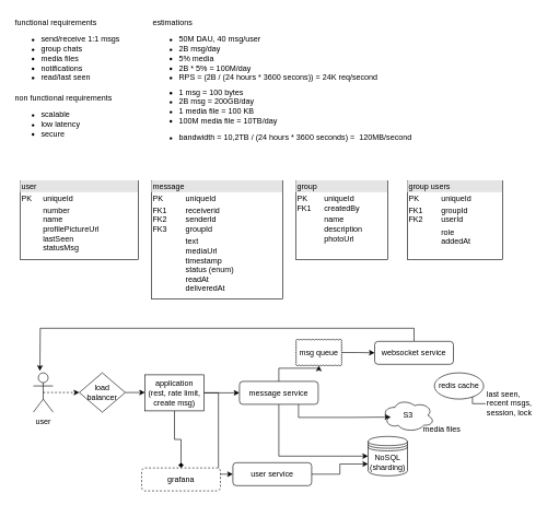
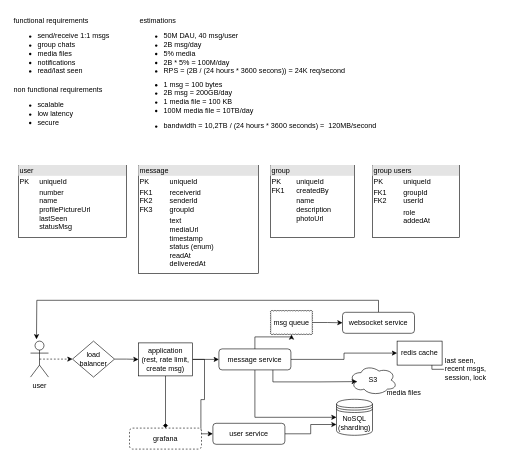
  <mxCell id="0" />
  <mxCell id="1" parent="0" />
  <mxCell id="2" value="&lt;div style=&quot;box-sizing:border-box;width:100%;background:#e4e4e4;padding:2px;&quot;&gt;user&lt;/div&gt;&lt;table style=&quot;width:100%;font-size:1em;&quot; cellpadding=&quot;2&quot; cellspacing=&quot;0&quot;&gt;&lt;tbody&gt;&lt;tr&gt;&lt;td&gt;PK&lt;/td&gt;&lt;td&gt;uniqueId&lt;/td&gt;&lt;/tr&gt;&lt;tr&gt;&lt;td&gt;&lt;br&gt;&lt;/td&gt;&lt;td&gt;number&lt;br&gt;name&lt;br&gt;profilePictureUrl&lt;br&gt;lastSeen&lt;br&gt;statusMsg&lt;/td&gt;&lt;/tr&gt;&lt;tr&gt;&lt;td&gt;&lt;/td&gt;&lt;td&gt;&lt;br&gt;&lt;/td&gt;&lt;/tr&gt;&lt;/tbody&gt;&lt;/table&gt;" style="verticalAlign=top;align=left;overflow=fill;html=1;whiteSpace=wrap;" parent="1" vertex="1"><mxGeometry x="30" y="275" width="180" height="120" as="geometry" /></mxCell>
  <mxCell id="3" value="&lt;div style=&quot;box-sizing:border-box;width:100%;background:#e4e4e4;padding:2px;&quot;&gt;message&lt;/div&gt;&lt;table style=&quot;width:100%;font-size:1em;&quot; cellpadding=&quot;2&quot; cellspacing=&quot;0&quot;&gt;&lt;tbody&gt;&lt;tr&gt;&lt;td&gt;PK&lt;/td&gt;&lt;td&gt;uniqueId&lt;/td&gt;&lt;/tr&gt;&lt;tr&gt;&lt;td&gt;FK1&lt;br&gt;FK2&lt;br&gt;FK3&lt;/td&gt;&lt;td&gt;receiverid&lt;br&gt;senderId&lt;br&gt;groupId&lt;/td&gt;&lt;/tr&gt;&lt;tr&gt;&lt;td&gt;&lt;/td&gt;&lt;td&gt;text&lt;br&gt;mediaUrl&lt;br&gt;timestamp&lt;br&gt;status (enum)&lt;br&gt;readAt&lt;br&gt;deliveredAt&lt;/td&gt;&lt;/tr&gt;&lt;/tbody&gt;&lt;/table&gt;" style="verticalAlign=top;align=left;overflow=fill;html=1;whiteSpace=wrap;" parent="1" vertex="1"><mxGeometry x="230" y="275" width="200" height="180" as="geometry" /></mxCell>
  <mxCell id="4" value="&lt;div style=&quot;box-sizing:border-box;width:100%;background:#e4e4e4;padding:2px;&quot;&gt;group&lt;/div&gt;&lt;table style=&quot;width:100%;font-size:1em;&quot; cellpadding=&quot;2&quot; cellspacing=&quot;0&quot;&gt;&lt;tbody&gt;&lt;tr&gt;&lt;td&gt;PK&lt;br&gt;FK1&lt;/td&gt;&lt;td&gt;uniqueId&lt;br&gt;createdBy&lt;/td&gt;&lt;/tr&gt;&lt;tr&gt;&lt;td&gt;&lt;br&gt;&lt;/td&gt;&lt;td&gt;name&lt;br&gt;description&lt;br&gt;photoUrl&lt;/td&gt;&lt;/tr&gt;&lt;tr&gt;&lt;td&gt;&lt;/td&gt;&lt;td&gt;&lt;br&gt;&lt;/td&gt;&lt;/tr&gt;&lt;/tbody&gt;&lt;/table&gt;" style="verticalAlign=top;align=left;overflow=fill;html=1;whiteSpace=wrap;" parent="1" vertex="1"><mxGeometry x="450" y="275" width="140" height="120" as="geometry" /></mxCell>
  <mxCell id="5" value="&lt;div style=&quot;box-sizing:border-box;width:100%;background:#e4e4e4;padding:2px;&quot;&gt;group users&lt;/div&gt;&lt;table style=&quot;width:100%;font-size:1em;&quot; cellpadding=&quot;2&quot; cellspacing=&quot;0&quot;&gt;&lt;tbody&gt;&lt;tr&gt;&lt;td&gt;PK&lt;/td&gt;&lt;td&gt;uniqueId&lt;/td&gt;&lt;/tr&gt;&lt;tr&gt;&lt;td&gt;FK1&lt;br&gt;FK2&lt;/td&gt;&lt;td&gt;groupId&lt;br&gt;userId&lt;/td&gt;&lt;/tr&gt;&lt;tr&gt;&lt;td&gt;&lt;/td&gt;&lt;td&gt;role&lt;br&gt;addedAt&lt;/td&gt;&lt;/tr&gt;&lt;/tbody&gt;&lt;/table&gt;" style="verticalAlign=top;align=left;overflow=fill;html=1;whiteSpace=wrap;" parent="1" vertex="1"><mxGeometry x="620" y="275" width="145" height="120" as="geometry" /></mxCell>
  <mxCell id="6" style="edgeStyle=orthogonalEdgeStyle;rounded=0;orthogonalLoop=1;jettySize=auto;html=1;exitX=0.5;exitY=0.5;exitDx=0;exitDy=0;exitPerimeter=0;dashed=1;" parent="1" source="7" target="9" edge="1"><mxGeometry relative="1" as="geometry" /></mxCell>
  <mxCell id="7" value="user" style="shape=umlActor;verticalLabelPosition=bottom;verticalAlign=top;html=1;" parent="1" vertex="1"><mxGeometry x="50" y="568" width="30" height="60" as="geometry" /></mxCell>
  <mxCell id="8" style="edgeStyle=orthogonalEdgeStyle;rounded=0;orthogonalLoop=1;jettySize=auto;html=1;exitX=1;exitY=0.5;exitDx=0;exitDy=0;entryX=0;entryY=0.5;entryDx=0;entryDy=0;" parent="1" source="9" target="13" edge="1"><mxGeometry relative="1" as="geometry" /></mxCell>
  <mxCell id="9" value="load&lt;div&gt;balancer&lt;/div&gt;" style="rhombus;whiteSpace=wrap;html=1;" parent="1" vertex="1"><mxGeometry x="120" y="568" width="70" height="60" as="geometry" /></mxCell>
  <mxCell id="10" style="edgeStyle=orthogonalEdgeStyle;rounded=0;orthogonalLoop=1;jettySize=auto;html=1;endArrow=diamond;" parent="1" source="13" target="21" edge="1"><mxGeometry relative="1" as="geometry" /></mxCell>
  <mxCell id="11" value="" style="edgeStyle=orthogonalEdgeStyle;rounded=0;orthogonalLoop=1;jettySize=auto;html=1;" edge="1" parent="1" source="13" target="19"><mxGeometry relative="1" as="geometry" /></mxCell>
  <mxCell id="12" style="edgeStyle=orthogonalEdgeStyle;rounded=0;orthogonalLoop=1;jettySize=auto;html=1;exitX=1;exitY=0.5;exitDx=0;exitDy=0;entryX=0;entryY=0.5;entryDx=0;entryDy=0;" edge="1" parent="1" source="13" target="30"><mxGeometry relative="1" as="geometry" /></mxCell>
- <mxCell id="13" value="application (rest, rate limit, create msg)" style="rounded=0;whiteSpace=wrap;html=1;" parent="1" vertex="1"><mxGeometry x="220" y="571" width="90" height="55" as="geometry" /></mxCell>
+ <mxCell id="13" value="application (rest, rate limit, create msg)" style="rounded=0;whiteSpace=wrap;html=1;" parent="1" vertex="1"><mxGeometry x="230" y="571" width="90" height="55" as="geometry" /></mxCell>
  <mxCell id="14" style="edgeStyle=orthogonalEdgeStyle;rounded=0;orthogonalLoop=1;jettySize=auto;html=1;exitX=0.5;exitY=0;exitDx=0;exitDy=0;" edge="1" parent="1" source="15"><mxGeometry relative="1" as="geometry"><mxPoint x="60" y="565" as="targetPoint" /></mxGeometry></mxCell>
  <mxCell id="15" value="websocket service" style="rounded=1;whiteSpace=wrap;html=1;" parent="1" vertex="1"><mxGeometry x="570" y="520" width="120" height="35" as="geometry" /></mxCell>
  <mxCell id="16" value="" style="edgeStyle=orthogonalEdgeStyle;rounded=0;orthogonalLoop=1;jettySize=auto;html=1;" edge="1" parent="1" source="19" target="32"><mxGeometry relative="1" as="geometry" /></mxCell>
+ <mxCell id="17" style="edgeStyle=orthogonalEdgeStyle;rounded=0;orthogonalLoop=1;jettySize=auto;html=1;exitX=1;exitY=0.5;exitDx=0;exitDy=0;entryX=0;entryY=0.5;entryDx=0;entryDy=0;" edge="1" parent="1" source="19" target="33"><mxGeometry relative="1" as="geometry" /></mxCell>
  <mxCell id="18" style="edgeStyle=orthogonalEdgeStyle;rounded=0;orthogonalLoop=1;jettySize=auto;html=1;exitX=0.5;exitY=1;exitDx=0;exitDy=0;entryX=0;entryY=0.5;entryDx=0;entryDy=0;" edge="1" parent="1" source="19" target="20"><mxGeometry relative="1" as="geometry" /></mxCell>
  <mxCell id="19" value="message service" style="rounded=1;whiteSpace=wrap;html=1;" parent="1" vertex="1"><mxGeometry x="364" y="581" width="120" height="35" as="geometry" /></mxCell>
  <mxCell id="20" value="NoSQL&lt;br&gt;(sharding)" style="shape=datastore;whiteSpace=wrap;html=1;" parent="1" vertex="1"><mxGeometry x="560" y="665" width="60" height="60" as="geometry" /></mxCell>
  <mxCell id="21" value="grafana" style="rounded=1;whiteSpace=wrap;html=1;dashed=1;" parent="1" vertex="1"><mxGeometry x="215" y="713" width="120" height="35" as="geometry" /></mxCell>
  <mxCell id="22" style="edgeStyle=orthogonalEdgeStyle;rounded=0;orthogonalLoop=1;jettySize=auto;html=1;entryX=1;entryY=0.5;entryDx=0;entryDy=0;" edge="1" parent="1" source="23" target="33"><mxGeometry relative="1" as="geometry" /></mxCell>
  <mxCell id="23" value="last seen,&lt;div&gt;recent msgs,&lt;/div&gt;&lt;div&gt;session,&amp;nbsp;&lt;span style=&quot;background-color: initial;&quot;&gt;lock&lt;/span&gt;&lt;/div&gt;" style="text;html=1;align=left;verticalAlign=middle;resizable=0;points=[];autosize=1;strokeColor=none;fillColor=none;" parent="1" vertex="1"><mxGeometry x="739" y="585" width="90" height="60" as="geometry" /></mxCell>
  <mxCell id="24" value="functional requirements&lt;div&gt;&lt;ul&gt;&lt;li&gt;send/receive 1:1 msgs&lt;/li&gt;&lt;li&gt;group chats&lt;/li&gt;&lt;li&gt;media files&lt;/li&gt;&lt;li&gt;notifications&lt;/li&gt;&lt;li&gt;read/last seen&amp;nbsp;&lt;/li&gt;&lt;/ul&gt;&lt;/div&gt;" style="text;html=1;align=left;verticalAlign=top;resizable=0;points=[];autosize=1;strokeColor=none;fillColor=none;" vertex="1" parent="1"><mxGeometry x="20" y="20" width="180" height="120" as="geometry" /></mxCell>
  <mxCell id="25" value="non functional requirements&lt;div&gt;&lt;ul&gt;&lt;li&gt;scalable&lt;/li&gt;&lt;li&gt;low latency&lt;/li&gt;&lt;li&gt;secure&lt;/li&gt;&lt;/ul&gt;&lt;/div&gt;" style="text;html=1;align=left;verticalAlign=top;resizable=0;points=[];autosize=1;strokeColor=none;fillColor=none;" vertex="1" parent="1"><mxGeometry x="20" y="135" width="170" height="100" as="geometry" /></mxCell>
  <mxCell id="26" value="estimations&lt;br&gt;&lt;div&gt;&lt;ul&gt;&lt;li&gt;50M DAU, 40 msg/user&lt;/li&gt;&lt;li&gt;2B msg/day&lt;/li&gt;&lt;li&gt;5% media&lt;/li&gt;&lt;li&gt;2B * 5% = 100M/day&lt;/li&gt;&lt;li&gt;RPS = (2B / (24 hours * 3600 secons)) = 24K req/second&lt;/li&gt;&lt;/ul&gt;&lt;/div&gt;" style="text;html=1;align=left;verticalAlign=top;resizable=0;points=[];autosize=1;strokeColor=none;fillColor=none;" vertex="1" parent="1"><mxGeometry x="230" y="20" width="370" height="120" as="geometry" /></mxCell>
  <mxCell id="27" value="&lt;ul&gt;&lt;li&gt;1 msg = 100 bytes&lt;/li&gt;&lt;li&gt;2B msg = 200GB/day&lt;/li&gt;&lt;li&gt;1 media file = 100 KB&lt;/li&gt;&lt;li&gt;100M media file = 10TB/day&lt;/li&gt;&lt;/ul&gt;" style="text;html=1;align=left;verticalAlign=top;resizable=0;points=[];autosize=1;strokeColor=none;fillColor=none;" vertex="1" parent="1"><mxGeometry x="230" y="115" width="210" height="100" as="geometry" /></mxCell>
  <mxCell id="28" value="&lt;ul&gt;&lt;li&gt;bandwidth = 10,2TB / (24 hours * 3600 seconds) =&amp;nbsp; 120MB/second&lt;/li&gt;&lt;/ul&gt;" style="text;html=1;align=left;verticalAlign=middle;resizable=0;points=[];autosize=1;strokeColor=none;fillColor=none;" vertex="1" parent="1"><mxGeometry x="230" y="185" width="420" height="50" as="geometry" /></mxCell>
  <mxCell id="29" style="edgeStyle=orthogonalEdgeStyle;rounded=0;orthogonalLoop=1;jettySize=auto;html=1;exitX=1;exitY=0.5;exitDx=0;exitDy=0;entryX=0;entryY=0.7;entryDx=0;entryDy=0;" edge="1" parent="1" source="30" target="20"><mxGeometry relative="1" as="geometry" /></mxCell>
  <mxCell id="30" value="user service" style="rounded=1;whiteSpace=wrap;html=1;" vertex="1" parent="1"><mxGeometry x="354" y="705" width="120" height="35" as="geometry" /></mxCell>
  <mxCell id="31" value="" style="edgeStyle=orthogonalEdgeStyle;rounded=0;orthogonalLoop=1;jettySize=auto;html=1;" edge="1" parent="1" source="32" target="15"><mxGeometry relative="1" as="geometry" /></mxCell>
  <mxCell id="32" value="msg queue" style="whiteSpace=wrap;html=1;shape=mxgraph.basic.cloud_rect" vertex="1" parent="1"><mxGeometry x="450" y="517" width="70" height="40" as="geometry" /></mxCell>
- <mxCell id="33" value="redis cache" style="ellipse;whiteSpace=wrap;html=1;" vertex="1" parent="1"><mxGeometry x="661" y="568" width="75" height="40" as="geometry" /></mxCell>
+ <mxCell id="33" value="redis cache" style="whiteSpace=wrap;html=1;rounded=0;" vertex="1" parent="1"><mxGeometry x="661" y="568" width="75" height="40" as="geometry" /></mxCell>
  <mxCell id="34" value="S3" style="ellipse;shape=cloud;whiteSpace=wrap;html=1;" vertex="1" parent="1"><mxGeometry x="581" y="608" width="80" height="50" as="geometry" /></mxCell>
  <mxCell id="35" style="edgeStyle=orthogonalEdgeStyle;rounded=0;orthogonalLoop=1;jettySize=auto;html=1;exitX=0.75;exitY=1;exitDx=0;exitDy=0;entryX=0.16;entryY=0.55;entryDx=0;entryDy=0;entryPerimeter=0;" edge="1" parent="1" source="19" target="34"><mxGeometry relative="1" as="geometry" /></mxCell>
  <mxCell id="36" value="media files" style="text;html=1;align=center;verticalAlign=middle;resizable=0;points=[];autosize=1;strokeColor=none;fillColor=none;" vertex="1" parent="1"><mxGeometry x="632" y="639" width="80" height="30" as="geometry" /></mxCell>
